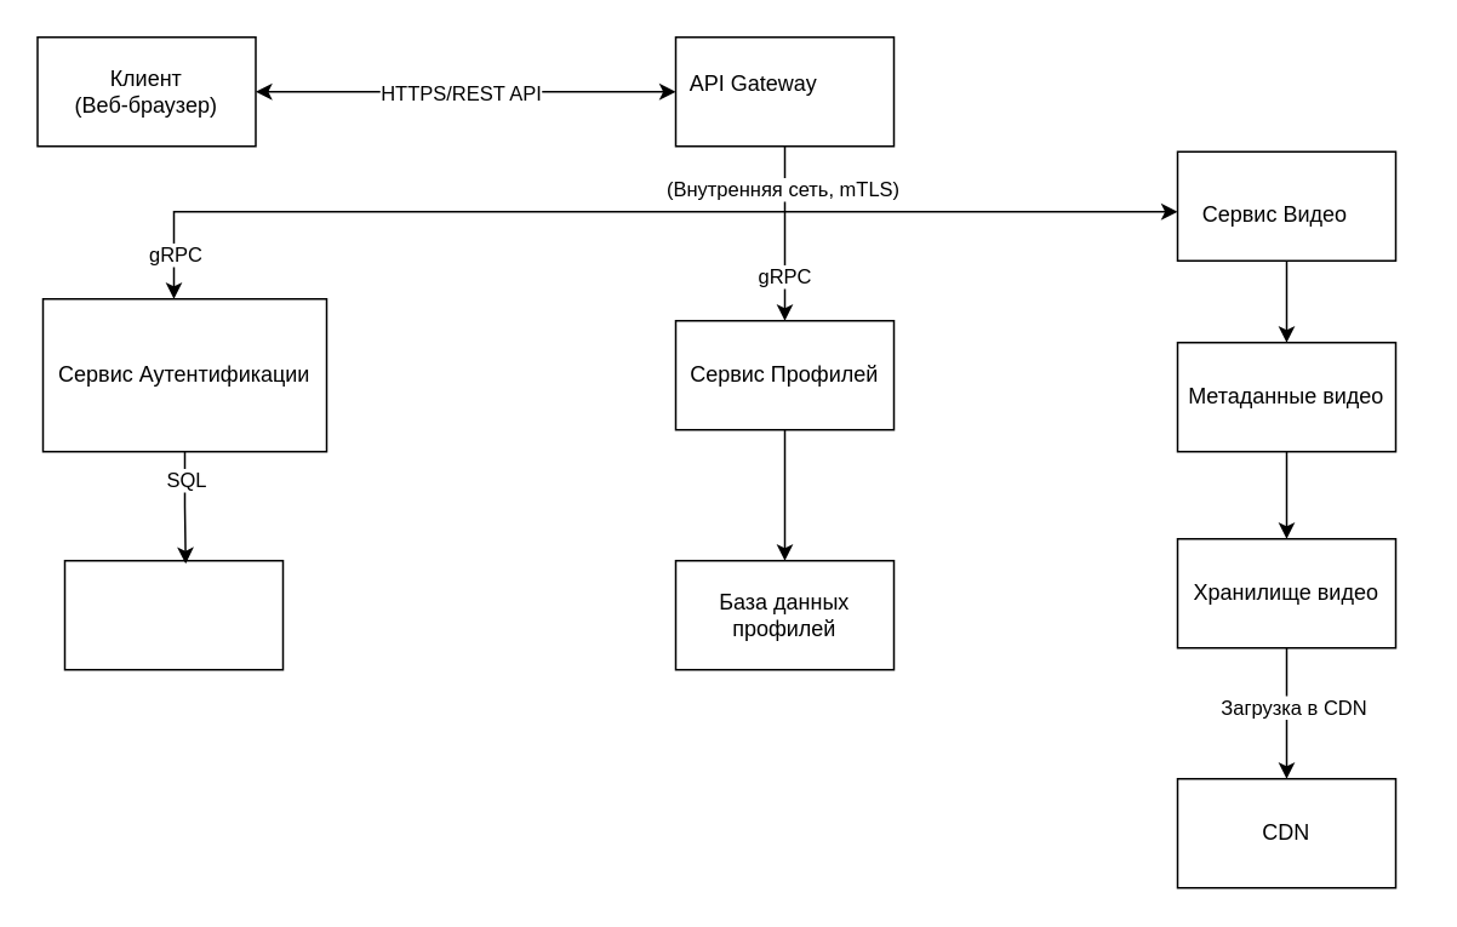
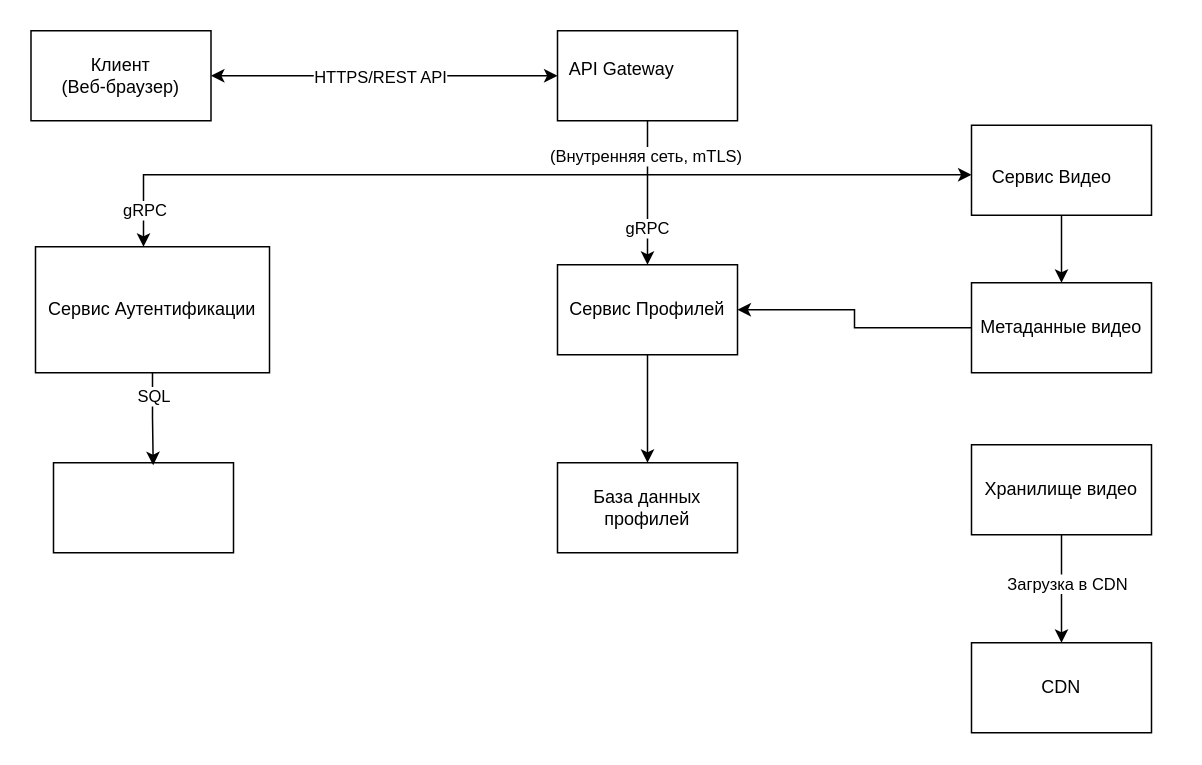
  <mxCell id="0" />
  <mxCell id="1" parent="0" />
  <mxCell id="2" value="&lt;span class=&quot;selected&quot;&gt;Клиент&#10;(Веб-браузер)&lt;/span&gt;" style="rounded=0;whiteSpace=wrap;html=1;" vertex="1" parent="1"><mxGeometry x="20" y="20" width="120" height="60" as="geometry" /></mxCell>
  <mxCell id="3" value="&lt;span class=&quot;selected&quot;&gt;gRPC&lt;/span&gt;" style="edgeStyle=orthogonalEdgeStyle;rounded=0;orthogonalLoop=1;jettySize=auto;html=1;exitX=0.5;exitY=1;exitDx=0;exitDy=0;entryX=0.5;entryY=0;entryDx=0;entryDy=0;" edge="1" parent="1" source="5" target="10"><mxGeometry x="0.5" relative="1" as="geometry"><Array as="points"><mxPoint x="431" y="116" /><mxPoint x="431" y="116" /></Array><mxPoint as="offset" /></mxGeometry></mxCell>
  <mxCell id="4" value="(Внутренняя сеть, mTLS)" style="edgeLabel;html=1;align=center;verticalAlign=middle;resizable=0;points=[];" vertex="1" connectable="0" parent="3"><mxGeometry x="-0.511" y="-2" relative="1" as="geometry"><mxPoint as="offset" /></mxGeometry></mxCell>
  <mxCell id="5" value="" style="rounded=0;whiteSpace=wrap;html=1;" vertex="1" parent="1"><mxGeometry x="371" y="20" width="120" height="60" as="geometry" /></mxCell>
  <mxCell id="6" value="" style="endArrow=classic;startArrow=classic;html=1;rounded=0;entryX=0;entryY=0.5;entryDx=0;entryDy=0;exitX=1;exitY=0.5;exitDx=0;exitDy=0;" edge="1" parent="1" source="2" target="5"><mxGeometry width="50" height="50" relative="1" as="geometry"><mxPoint x="215" y="49.76" as="sourcePoint" /><mxPoint x="289" y="49.76" as="targetPoint" /><Array as="points" /></mxGeometry></mxCell>
  <mxCell id="7" value="&lt;span class=&quot;selected&quot;&gt;HTTPS/REST API &lt;/span&gt;" style="edgeLabel;html=1;align=center;verticalAlign=middle;resizable=0;points=[];" vertex="1" connectable="0" parent="6"><mxGeometry x="-0.026" relative="1" as="geometry"><mxPoint as="offset" /></mxGeometry></mxCell>
  <mxCell id="8" value="&lt;span class=&quot;selected&quot;&gt;API Gateway&lt;/span&gt;" style="text;whiteSpace=wrap;html=1;" vertex="1" parent="1"><mxGeometry x="377" y="32" width="108" height="36" as="geometry" /></mxCell>
  <mxCell id="9" style="edgeStyle=orthogonalEdgeStyle;rounded=0;orthogonalLoop=1;jettySize=auto;html=1;entryX=0.5;entryY=0;entryDx=0;entryDy=0;" edge="1" parent="1" source="10" target="11"><mxGeometry relative="1" as="geometry" /></mxCell>
  <mxCell id="10" value="&lt;span class=&quot;selected&quot;&gt;Сервис Профилей &lt;/span&gt;" style="rounded=0;whiteSpace=wrap;html=1;" vertex="1" parent="1"><mxGeometry x="371" y="176" width="120" height="60" as="geometry" /></mxCell>
  <mxCell id="11" value="База данных профилей" style="rounded=0;whiteSpace=wrap;html=1;" vertex="1" parent="1"><mxGeometry x="371" y="308" width="120" height="60" as="geometry" /></mxCell>
  <mxCell id="12" value="Сервис&amp;nbsp;Аутентификации" style="rounded=0;whiteSpace=wrap;html=1;" vertex="1" parent="1"><mxGeometry x="23" y="164" width="156" height="84" as="geometry" /></mxCell>
  <mxCell id="13" value="" style="rounded=0;whiteSpace=wrap;html=1;" vertex="1" parent="1"><mxGeometry x="35" y="308" width="120" height="60" as="geometry" /></mxCell>
  <mxCell id="14" value="" style="endArrow=classic;startArrow=classic;html=1;rounded=0;exitX=0.5;exitY=0;exitDx=0;exitDy=0;" edge="1" parent="1"><mxGeometry width="50" height="50" relative="1" as="geometry"><mxPoint x="95" y="164" as="sourcePoint" /><mxPoint x="647" y="116" as="targetPoint" /><Array as="points"><mxPoint x="95" y="116" /></Array></mxGeometry></mxCell>
  <mxCell id="15" value="&lt;span class=&quot;selected&quot;&gt;gRPC &lt;/span&gt;" style="edgeLabel;html=1;align=center;verticalAlign=middle;resizable=0;points=[];" vertex="1" connectable="0" parent="14"><mxGeometry x="-0.918" relative="1" as="geometry"><mxPoint as="offset" /></mxGeometry></mxCell>
  <mxCell id="16" style="edgeStyle=orthogonalEdgeStyle;rounded=0;orthogonalLoop=1;jettySize=auto;html=1;entryX=0.554;entryY=0.028;entryDx=0;entryDy=0;entryPerimeter=0;" edge="1" parent="1" source="12" target="13"><mxGeometry relative="1" as="geometry" /></mxCell>
  <mxCell id="17" value="SQL" style="edgeLabel;html=1;align=center;verticalAlign=middle;resizable=0;points=[];" vertex="1" connectable="0" parent="16"><mxGeometry x="-0.516" relative="1" as="geometry"><mxPoint as="offset" /></mxGeometry></mxCell>
  <mxCell id="18" style="edgeStyle=orthogonalEdgeStyle;rounded=0;orthogonalLoop=1;jettySize=auto;html=1;entryX=0.5;entryY=0;entryDx=0;entryDy=0;" edge="1" parent="1" source="19" target="22"><mxGeometry relative="1" as="geometry" /></mxCell>
  <mxCell id="19" value="" style="rounded=0;whiteSpace=wrap;html=1;" vertex="1" parent="1"><mxGeometry x="647" y="83" width="120" height="60" as="geometry" /></mxCell>
  <mxCell id="20" value="&lt;span class=&quot;selected&quot;&gt;Сервис Видео &lt;/span&gt;" style="text;whiteSpace=wrap;html=1;" vertex="1" parent="1"><mxGeometry x="659" y="104" width="120" height="36" as="geometry" /></mxCell>
- <mxCell id="21" style="edgeStyle=orthogonalEdgeStyle;rounded=0;orthogonalLoop=1;jettySize=auto;html=1;entryX=0.5;entryY=0;entryDx=0;entryDy=0;" edge="1" parent="1" source="22" target="25"><mxGeometry relative="1" as="geometry" /></mxCell>
+ <mxCell id="21" style="edgeStyle=orthogonalEdgeStyle;rounded=0;orthogonalLoop=1;jettySize=auto;html=1;" edge="1" parent="1" source="22" target="10"><mxGeometry relative="1" as="geometry" /></mxCell>
  <mxCell id="22" value="&lt;span class=&quot;selected&quot;&gt;Метаданные видео&lt;/span&gt;" style="rounded=0;whiteSpace=wrap;html=1;" vertex="1" parent="1"><mxGeometry x="647" y="188" width="120" height="60" as="geometry" /></mxCell>
  <mxCell id="23" style="edgeStyle=orthogonalEdgeStyle;rounded=0;orthogonalLoop=1;jettySize=auto;html=1;entryX=0.5;entryY=0;entryDx=0;entryDy=0;" edge="1" parent="1" source="25" target="26"><mxGeometry relative="1" as="geometry" /></mxCell>
  <mxCell id="24" value="Загрузка в CDN" style="edgeLabel;html=1;align=center;verticalAlign=middle;resizable=0;points=[];" vertex="1" connectable="0" parent="23"><mxGeometry x="-0.119" y="3" relative="1" as="geometry"><mxPoint as="offset" /></mxGeometry></mxCell>
  <mxCell id="25" value="Хранилище видео " style="rounded=0;whiteSpace=wrap;html=1;" vertex="1" parent="1"><mxGeometry x="647" y="296" width="120" height="60" as="geometry" /></mxCell>
  <mxCell id="26" value="CDN " style="rounded=0;whiteSpace=wrap;html=1;" vertex="1" parent="1"><mxGeometry x="647" y="428" width="120" height="60" as="geometry" /></mxCell>
